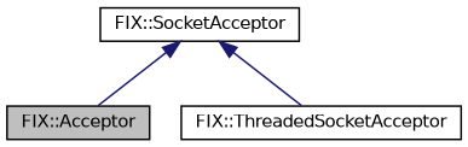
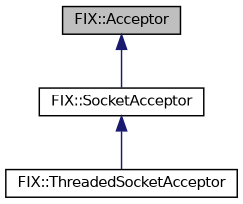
  digraph {
    node [color=black fillcolor=white fontname=Helvetica fontsize=10 shape=record style=filled]
    edge [color=midnightblue dir=back fontname=Helvetica fontsize=10 labelfontname=Helvetica labelfontsize=10 style=solid]
    n1 [fillcolor=grey75 fontcolor=black height=0.2 label="FIX::Acceptor" width=0.4]
    n2 [height=0.2 label="FIX::SocketAcceptor" width=0.4]
    n3 [height=0.2 label="FIX::ThreadedSocketAcceptor" width=0.4]
-   n2 -> n1
+   n1 -> n2
    n2 -> n3
  }
